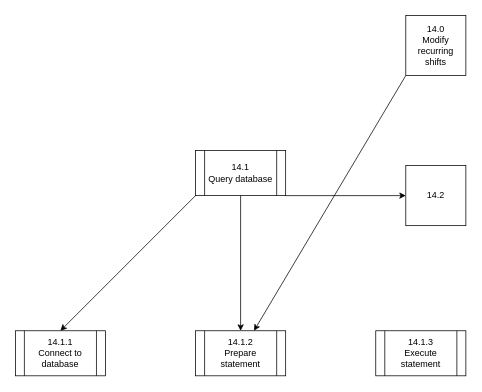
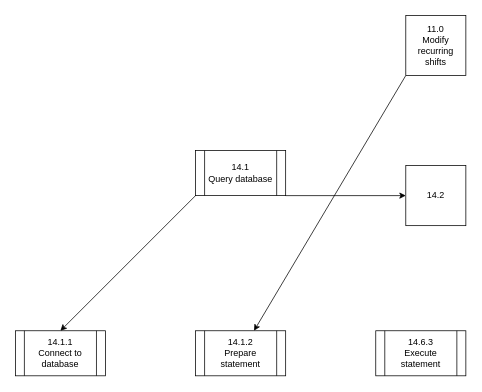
  <mxCell id="0" />
  <mxCell id="1" parent="0" />
- <mxCell id="2" value="14.0&lt;br&gt;Modify recurring shifts" style="whiteSpace=wrap;html=1;aspect=fixed;" vertex="1" parent="1"><mxGeometry x="540" width="80" height="80" as="geometry" y="20" /></mxCell>
+ <mxCell id="2" value="11.0&lt;br&gt;Modify recurring shifts" style="whiteSpace=wrap;html=1;aspect=fixed;" vertex="1" parent="1"><mxGeometry x="540" width="80" height="80" as="geometry" y="20" /></mxCell>
  <mxCell id="3" value="&lt;span style=&quot;white-space: normal&quot;&gt;14.1&lt;/span&gt;&lt;br style=&quot;white-space: normal&quot;&gt;&lt;span style=&quot;white-space: normal&quot;&gt;Query database&lt;/span&gt;" style="shape=process;whiteSpace=wrap;html=1;backgroundOutline=1;" vertex="1" parent="1"><mxGeometry x="260" y="200" width="120" height="60" as="geometry" /></mxCell>
  <mxCell id="4" value="14.1.1&lt;br&gt;Connect to database" style="shape=process;whiteSpace=wrap;html=1;backgroundOutline=1;" vertex="1" parent="1"><mxGeometry x="20" y="440" width="120" height="60" as="geometry" /></mxCell>
  <mxCell id="5" value="14.1.2&lt;br&gt;Prepare statement" style="shape=process;whiteSpace=wrap;html=1;backgroundOutline=1;" vertex="1" parent="1"><mxGeometry x="260" y="440" width="120" height="60" as="geometry" /></mxCell>
- <mxCell id="6" value="&lt;span style=&quot;white-space: normal&quot;&gt;14.1.3&lt;/span&gt;&lt;br style=&quot;white-space: normal&quot;&gt;&lt;span style=&quot;white-space: normal&quot;&gt;Execute statement&lt;/span&gt;" style="shape=process;whiteSpace=wrap;html=1;backgroundOutline=1;fillColor=#FFFFFF;" vertex="1" parent="1"><mxGeometry x="500" y="440" width="120" height="60" as="geometry" /></mxCell>
+ <mxCell id="6" value="&lt;span style=&quot;white-space: normal&quot;&gt;14.6.3&lt;/span&gt;&lt;br style=&quot;white-space: normal&quot;&gt;&lt;span style=&quot;white-space: normal&quot;&gt;Execute statement&lt;/span&gt;" style="shape=process;whiteSpace=wrap;html=1;backgroundOutline=1;fillColor=#FFFFFF;" vertex="1" parent="1"><mxGeometry x="500" y="440" width="120" height="60" as="geometry" /></mxCell>
  <mxCell id="7" value="" style="endArrow=classic;html=1;entryX=0.5;entryY=0;entryDx=0;entryDy=0;exitX=0;exitY=1;exitDx=0;exitDy=0;" edge="1" parent="1" source="3" target="4"><mxGeometry width="50" height="50" relative="1" as="geometry"><mxPoint y="340" as="sourcePoint" x="180" /><mxPoint x="230" y="290" as="targetPoint" /></mxGeometry></mxCell>
- <mxCell id="8" value="" style="endArrow=classic;html=1;entryX=0.5;entryY=0;entryDx=0;entryDy=0;exitX=0.5;exitY=1;exitDx=0;exitDy=0;" edge="1" parent="1" source="3" target="5"><mxGeometry width="50" height="50" relative="1" as="geometry"><mxPoint x="270" y="350" as="sourcePoint" /><mxPoint x="320" y="300" as="targetPoint" /></mxGeometry></mxCell>
  <mxCell id="9" value="" style="endArrow=classic;html=1;exitX=1;exitY=1;exitDx=0;exitDy=0;" edge="1" parent="1" source="3" target="11"><mxGeometry width="50" height="50" relative="1" as="geometry"><mxPoint x="450" y="350" as="sourcePoint" /><mxPoint x="500" y="300" as="targetPoint" /></mxGeometry></mxCell>
  <mxCell id="10" value="" style="endArrow=classic;html=1;exitX=0;exitY=1;exitDx=0;exitDy=0;" edge="1" parent="1" source="2" target="5"><mxGeometry width="50" height="50" relative="1" as="geometry"><mxPoint x="520" y="200" as="sourcePoint" /><mxPoint x="570" y="150" as="targetPoint" /></mxGeometry></mxCell>
  <mxCell id="11" value="14.2" style="whiteSpace=wrap;html=1;aspect=fixed;" vertex="1" parent="1"><mxGeometry x="540" y="220" width="80" height="80" as="geometry" /></mxCell>
